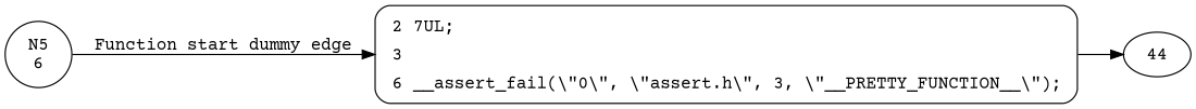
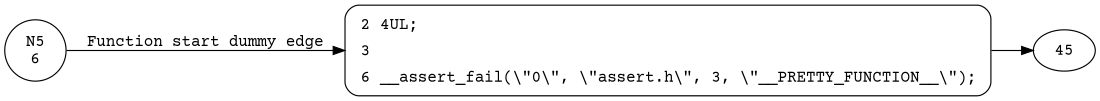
  digraph {
    fontname="Courier Prime"
    rankdir=LR
    node [fontname="Courier Prime"]
    edge [fontname="Courier Prime"]
    n1 [label="N5\n6" shape=circle]
-   n2 [fillcolor=white label=<<table border="0" cellborder="0" cellpadding="3" bgcolor="white"><tr><td align="right">2</td><td align="left">7UL;</td></tr><tr><td align="right">3</td><td align="left"></td></tr><tr><td align="right">6</td><td align="left">__assert_fail(\&quot;0\&quot;, \&quot;assert.h\&quot;, 3, \&quot;__PRETTY_FUNCTION__\&quot;);</td></tr></table>> penwidth=1 shape=Mrecord style="filled,bold"]
-   44
+   n2 [fillcolor=white label=<<table border="0" cellborder="0" cellpadding="3" bgcolor="white"><tr><td align="right">2</td><td align="left">4UL;</td></tr><tr><td align="right">3</td><td align="left"></td></tr><tr><td align="right">6</td><td align="left">__assert_fail(\&quot;0\&quot;, \&quot;assert.h\&quot;, 3, \&quot;__PRETTY_FUNCTION__\&quot;);</td></tr></table>> penwidth=1 shape=Mrecord style="filled,bold"]
+   44 [label=45]
    n1 -> n2 [label="Function start dummy edge"]
    n2 -> 44
  }
